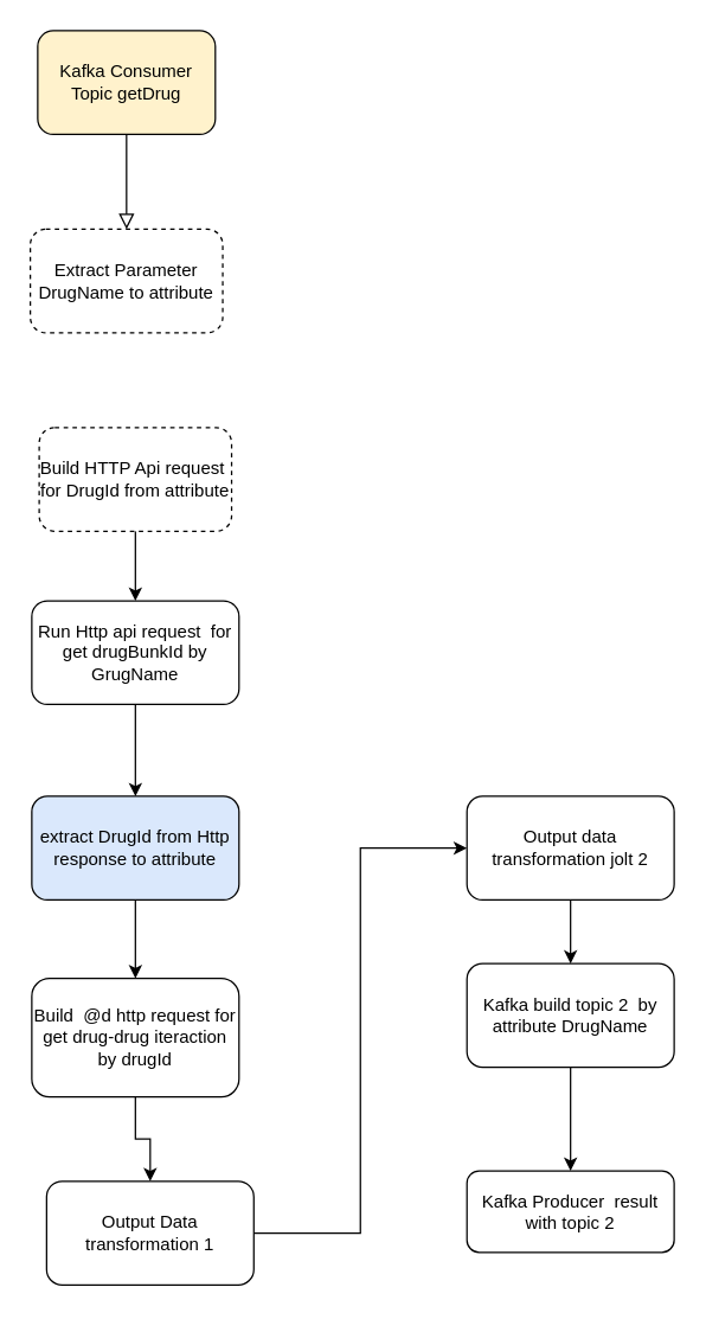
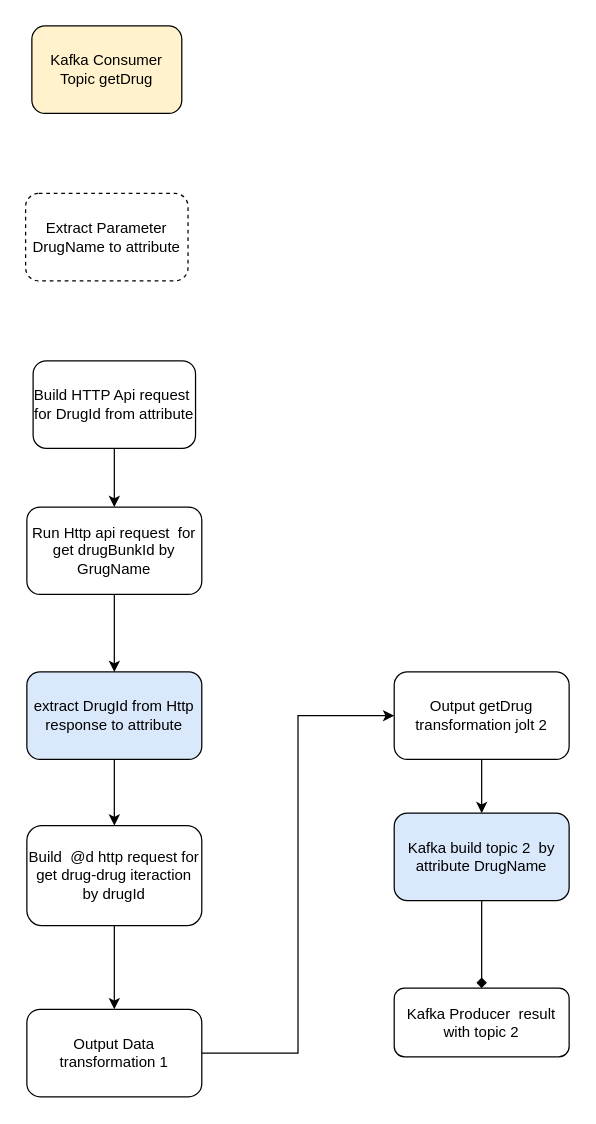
  <mxCell id="0" />
  <mxCell id="1" parent="0" />
- <mxCell id="2" value="" style="rounded=0;html=1;jettySize=auto;orthogonalLoop=1;fontSize=11;endArrow=block;endFill=0;endSize=8;strokeWidth=1;shadow=0;labelBackgroundColor=none;edgeStyle=orthogonalEdgeStyle;entryX=0.5;entryY=0;entryDx=0;entryDy=0;" parent="1" source="4" target="5" edge="1"><mxGeometry relative="1" as="geometry" /></mxCell>
  <mxCell id="3" style="edgeStyle=orthogonalEdgeStyle;rounded=0;orthogonalLoop=1;jettySize=auto;html=1;exitX=0.5;exitY=1;exitDx=0;exitDy=0;" edge="1" parent="1" source="4"><mxGeometry relative="1" as="geometry"><mxPoint x="75" y="80" as="targetPoint" /></mxGeometry></mxCell>
  <mxCell id="4" value="Kafka Consumer Topic getDrug" style="rounded=1;whiteSpace=wrap;html=1;fontSize=12;glass=0;strokeWidth=1;shadow=0;fillColor=#fff2cc;" parent="1" vertex="1"><mxGeometry x="25" y="20" width="120" height="70" as="geometry" /></mxCell>
  <mxCell id="5" value="Extract Parameter DrugName to attribute" style="rounded=1;whiteSpace=wrap;html=1;fontSize=12;glass=0;strokeWidth=1;shadow=0;dashed=1;" parent="1" vertex="1"><mxGeometry x="20" y="154" width="130" height="70" as="geometry" /></mxCell>
  <mxCell id="6" style="edgeStyle=orthogonalEdgeStyle;rounded=0;orthogonalLoop=1;jettySize=auto;html=1;exitX=0.5;exitY=1;exitDx=0;exitDy=0;" edge="1" parent="1" source="7" target="13"><mxGeometry relative="1" as="geometry" /></mxCell>
  <mxCell id="7" value="Run Http api request&amp;nbsp; for get drugBunkId by GrugName" style="rounded=1;whiteSpace=wrap;html=1;fontSize=12;glass=0;strokeWidth=1;shadow=0;" parent="1" vertex="1"><mxGeometry x="21" y="405" width="140" height="70" as="geometry" /></mxCell>
  <mxCell id="8" style="edgeStyle=orthogonalEdgeStyle;rounded=0;orthogonalLoop=1;jettySize=auto;html=1;entryX=0.5;entryY=0;entryDx=0;entryDy=0;" edge="1" parent="1" source="9" target="7"><mxGeometry relative="1" as="geometry" /></mxCell>
- <mxCell id="9" value="Build HTTP Api request&amp;nbsp; for DrugId from attribute" style="rounded=1;whiteSpace=wrap;html=1;fontSize=12;glass=0;strokeWidth=1;shadow=0;dashed=1;" parent="1" vertex="1"><mxGeometry x="26" y="288" width="130" height="70" as="geometry" /></mxCell>
+ <mxCell id="9" value="Build HTTP Api request&amp;nbsp; for DrugId from attribute" style="rounded=1;whiteSpace=wrap;html=1;fontSize=12;glass=0;strokeWidth=1;shadow=0;" parent="1" vertex="1"><mxGeometry x="26" y="288" width="130" height="70" as="geometry" /></mxCell>
  <mxCell id="10" style="edgeStyle=orthogonalEdgeStyle;rounded=0;orthogonalLoop=1;jettySize=auto;html=1;entryX=0;entryY=0.5;entryDx=0;entryDy=0;" edge="1" parent="1" source="11" target="15"><mxGeometry relative="1" as="geometry" /></mxCell>
- <mxCell id="11" value="Output Data transformation 1" style="rounded=1;whiteSpace=wrap;html=1;fontSize=12;glass=0;strokeWidth=1;shadow=0;" vertex="1" parent="1"><mxGeometry x="31" y="797" width="140" height="70" as="geometry" /></mxCell>
+ <mxCell id="11" value="Output Data transformation 1" style="rounded=1;whiteSpace=wrap;html=1;fontSize=12;glass=0;strokeWidth=1;shadow=0;" vertex="1" parent="1"><mxGeometry x="21" y="807" width="140" height="70" as="geometry" /></mxCell>
  <mxCell id="12" style="edgeStyle=orthogonalEdgeStyle;rounded=0;orthogonalLoop=1;jettySize=auto;html=1;exitX=0.5;exitY=1;exitDx=0;exitDy=0;" edge="1" parent="1" source="13" target="17"><mxGeometry relative="1" as="geometry" /></mxCell>
  <mxCell id="13" value="extract DrugId from Http response to attribute" style="rounded=1;whiteSpace=wrap;html=1;fontSize=12;glass=0;strokeWidth=1;shadow=0;fillColor=#dae8fc;" vertex="1" parent="1"><mxGeometry x="21" y="537" width="140" height="70" as="geometry" /></mxCell>
  <mxCell id="14" style="edgeStyle=orthogonalEdgeStyle;rounded=0;orthogonalLoop=1;jettySize=auto;html=1;" edge="1" parent="1" source="15" target="19"><mxGeometry relative="1" as="geometry" /></mxCell>
- <mxCell id="15" value="Output data transformation jolt 2" style="rounded=1;whiteSpace=wrap;html=1;fontSize=12;glass=0;strokeWidth=1;shadow=0;" vertex="1" parent="1"><mxGeometry x="315" y="537" width="140" height="70" as="geometry" /></mxCell>
+ <mxCell id="15" value="Output getDrug transformation jolt 2" style="rounded=1;whiteSpace=wrap;html=1;fontSize=12;glass=0;strokeWidth=1;shadow=0;" vertex="1" parent="1"><mxGeometry x="315" y="537" width="140" height="70" as="geometry" /></mxCell>
  <mxCell id="16" style="edgeStyle=orthogonalEdgeStyle;rounded=0;orthogonalLoop=1;jettySize=auto;html=1;" edge="1" parent="1" source="17" target="11"><mxGeometry relative="1" as="geometry" /></mxCell>
  <mxCell id="17" value="Build&amp;nbsp; @d http request for get drug-drug iteraction by drugId" style="rounded=1;whiteSpace=wrap;html=1;fontSize=12;glass=0;strokeWidth=1;shadow=0;" vertex="1" parent="1"><mxGeometry x="21" y="660" width="140" height="80" as="geometry" /></mxCell>
- <mxCell id="18" value="" style="edgeStyle=orthogonalEdgeStyle;rounded=0;orthogonalLoop=1;jettySize=auto;html=1;" edge="1" parent="1" source="19" target="20"><mxGeometry relative="1" as="geometry" /></mxCell>
- <mxCell id="19" value="Kafka build topic 2&amp;nbsp; by attribute DrugName" style="rounded=1;whiteSpace=wrap;html=1;fontSize=12;glass=0;strokeWidth=1;shadow=0;" vertex="1" parent="1"><mxGeometry x="315" y="650" width="140" height="70" as="geometry" /></mxCell>
+ <mxCell id="18" value="" style="edgeStyle=orthogonalEdgeStyle;rounded=0;orthogonalLoop=1;jettySize=auto;html=1;endArrow=diamond;" edge="1" parent="1" source="19" target="20"><mxGeometry relative="1" as="geometry" /></mxCell>
+ <mxCell id="19" value="Kafka build topic 2&amp;nbsp; by attribute DrugName" style="rounded=1;whiteSpace=wrap;html=1;fontSize=12;glass=0;strokeWidth=1;shadow=0;fillColor=#dae8fc;" vertex="1" parent="1"><mxGeometry x="315" y="650" width="140" height="70" as="geometry" /></mxCell>
  <mxCell id="20" value="Kafka Producer&amp;nbsp; result with topic 2" style="rounded=1;whiteSpace=wrap;html=1;fontSize=12;glass=0;strokeWidth=1;shadow=0;" vertex="1" parent="1"><mxGeometry x="315" y="790" width="140" height="55" as="geometry" /></mxCell>
